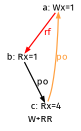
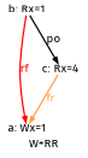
  digraph {
    fontname="Fira Sans"
    fontsize=12
    label="W+RR"
    node [fixedsize=true fontname="Fira Sans" fontsize=12 shape=none]
    edge [arrowsize=0.600000 fontname="Fira Sans" fontsize=12 penwidth=1.500000 style=solid]
    n1 [height=0.166667 label="a: Wx=1" width=0.666667]
    n2 [height=0.166667 label="b: Rx=1" width=0.666667]
    n3 [height=0.166667 label="c: Rx=4" width=0.666667]
-   n1 -> n2 [color=red fontcolor=red label=rf]
+   n2 -> n1 [color=red fontcolor=red label=rf]
    n2 -> n3 [color=black fontcolor=black label=po]
-   n3 -> n1 [color="#ffa040" fontcolor="#ffa040" label=po]
+   n3 -> n1 [color="#ffa040" fontcolor="#ffa040" label=fr]
  }
